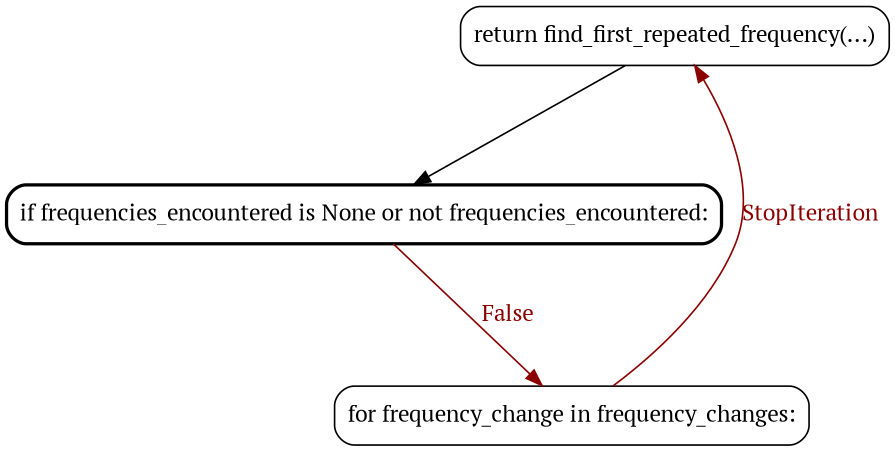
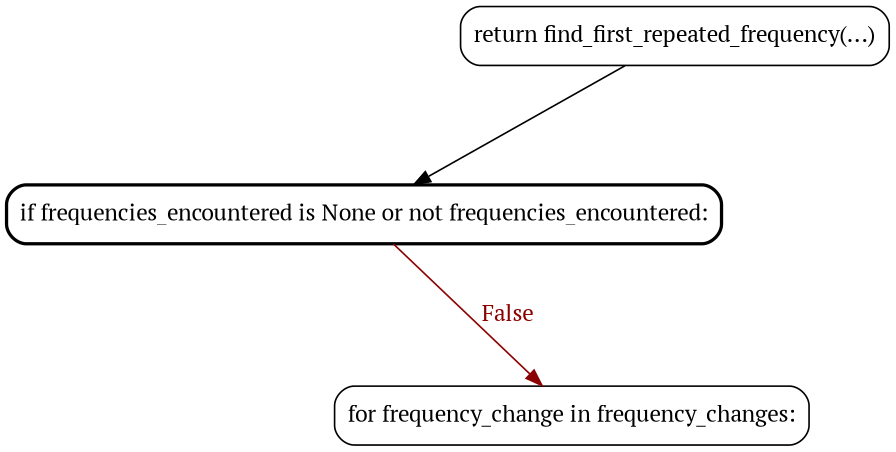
  strict digraph {
    ranksep=1.0
    fontname="PT Serif"
    node [fontname="PT Serif" shape=box style=rounded]
    edge [fontname="PT Serif" color=red4 fontcolor=red4]
    n1 [label="return find_first_repeated_frequency(...)"]
    n2 [label="if frequencies_encountered is None or not frequencies_encountered:" style="rounded, bold"]
    n3 [label="for frequency_change in frequency_changes:"]
    n1 -> n2 [color="" fontcolor=""]
    n2 -> n3 [label=False]
-   n3 -> n1 [label=StopIteration]
  }
